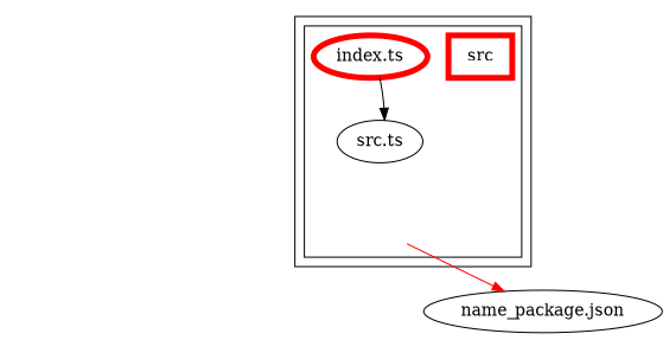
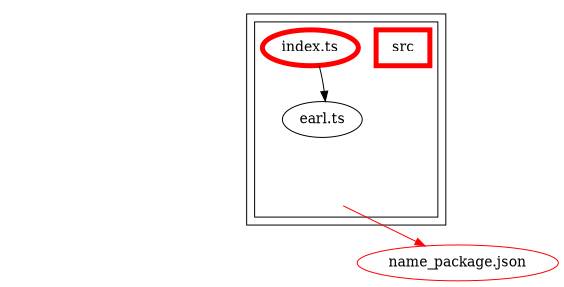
  digraph {
    compound=true
    edge [style=invis]
    exit_src [style=invis]
-   n2 [label="src.ts"]
+   n2 [label="earl.ts"]
    n3 [color="#ff0000" label=src penwidth=5 shape=rectangle]
    n4 [color="#ff0000" label="index.ts" penwidth=5]
    "dependency-graph-[object Object]" [style=invis]
-   "name_package.json"
+   "name_package.json" [color="#ff0000"]
    subgraph cluster_1 {
      color="#000000"
      subgraph cluster_2 {
        color="#000000"
        exit_src
        n2
        n3
        n4
      }
    }
    exit_src -> exit_src
    exit_src -> exit_src
    exit_src -> "dependency-graph-[object Object]"
    exit_src -> "name_package.json" [color="#ff0000" style=solid]
    n2 -> exit_src
    n4 -> exit_src
    n4 -> n2
    n4 -> n2 [color=black style=solid]
  }
